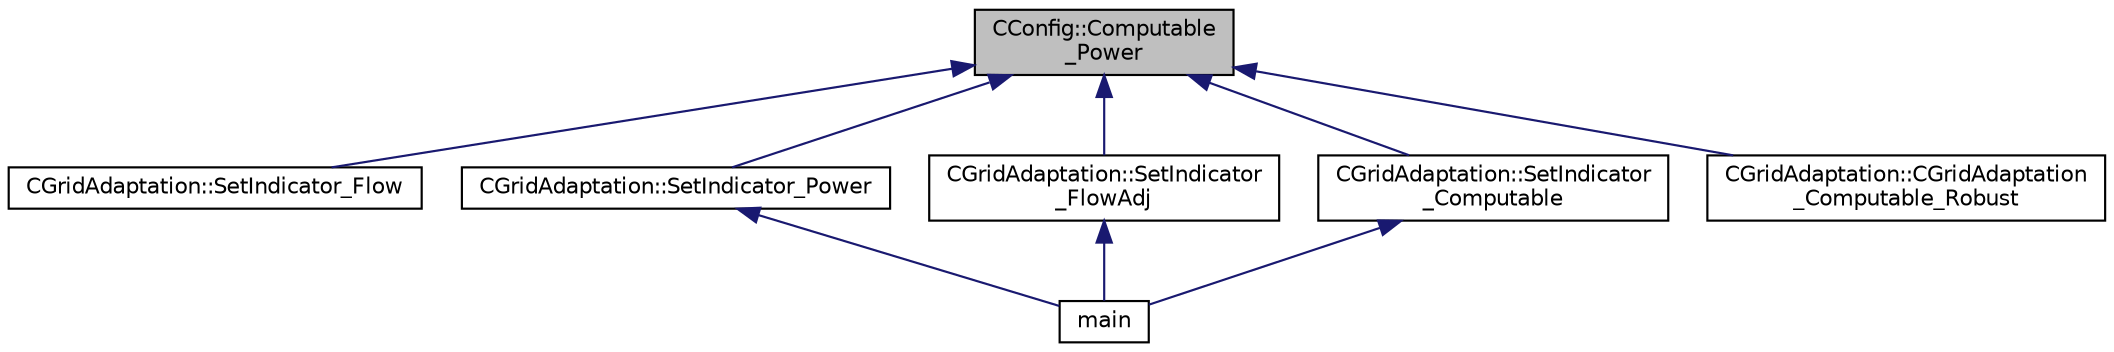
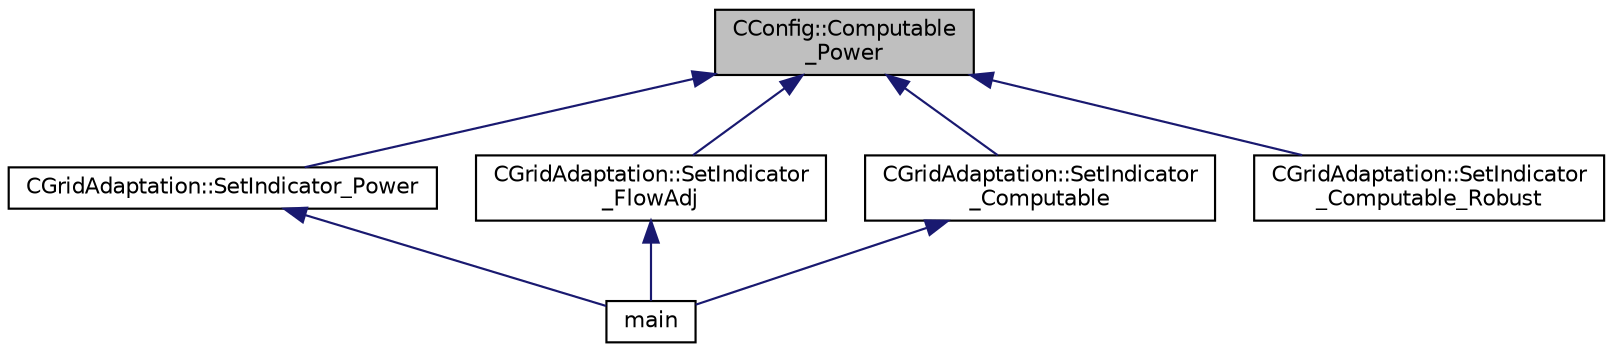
  digraph {
    rankdir=TB
    node [color=black fillcolor=white fontname=Helvetica fontsize=10 shape=record style=filled]
    edge [color=midnightblue dir=back fontname=Helvetica fontsize=10 labelfontname=Helvetica labelfontsize=10 style=solid]
    n1 [fillcolor=grey75 fontcolor=black height=0.2 label="CConfig::Computable\l_Power" width=0.4]
-   n2 [height=0.2 label="CGridAdaptation::SetIndicator_Flow" width=0.4]
    n3 [height=0.2 label="CGridAdaptation::SetIndicator_Power" width=0.4]
    n4 [height=0.2 label="CGridAdaptation::SetIndicator\l_FlowAdj" width=0.4]
    n5 [height=0.2 label="CGridAdaptation::SetIndicator\l_Computable" width=0.4]
-   n6 [height=0.2 label="CGridAdaptation::CGridAdaptation\l_Computable_Robust" width=0.4]
+   n6 [height=0.2 label="CGridAdaptation::SetIndicator\l_Computable_Robust" width=0.4]
    n7 [height=0.2 label=main width=0.4]
-   n1 -> n2
    n1 -> n3
    n1 -> n4
    n1 -> n5
    n1 -> n6
    n3 -> n7
    n4 -> n7
    n5 -> n7
  }
